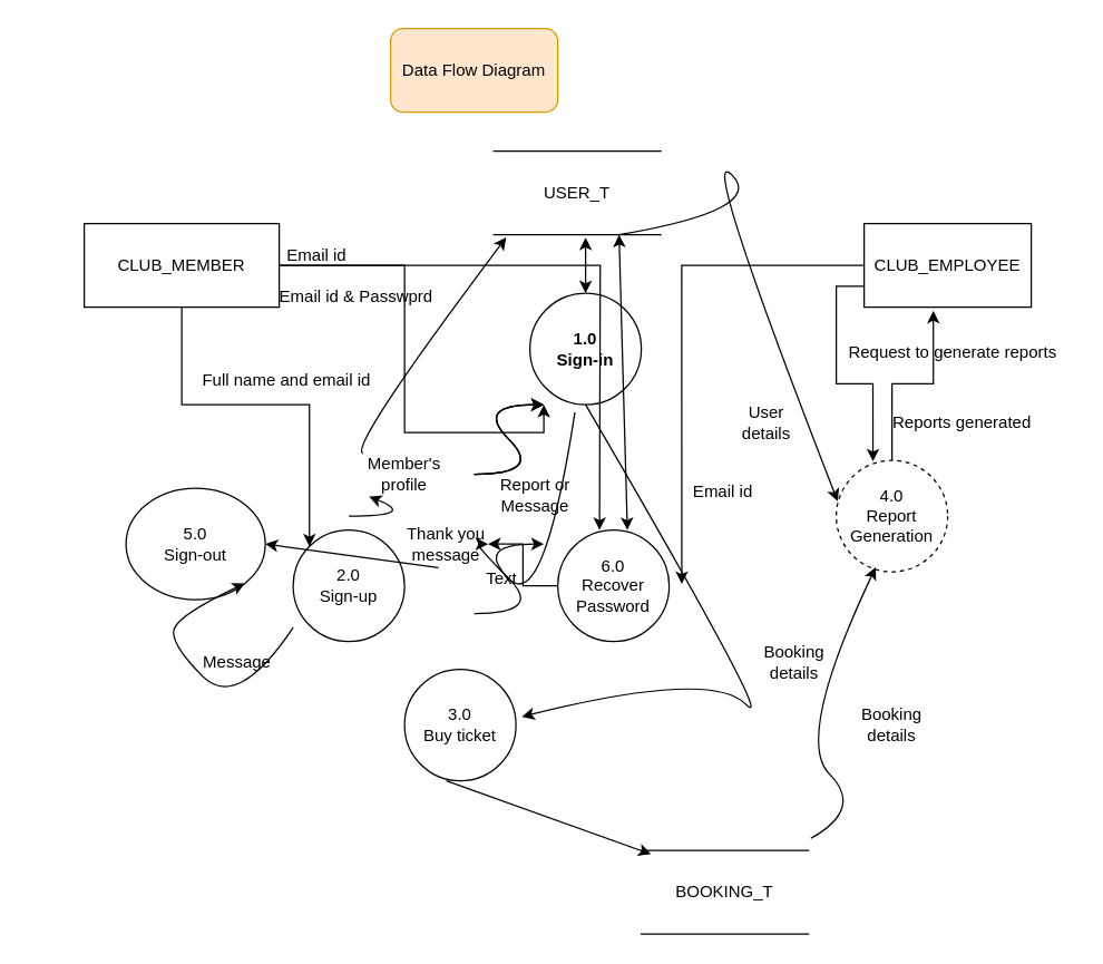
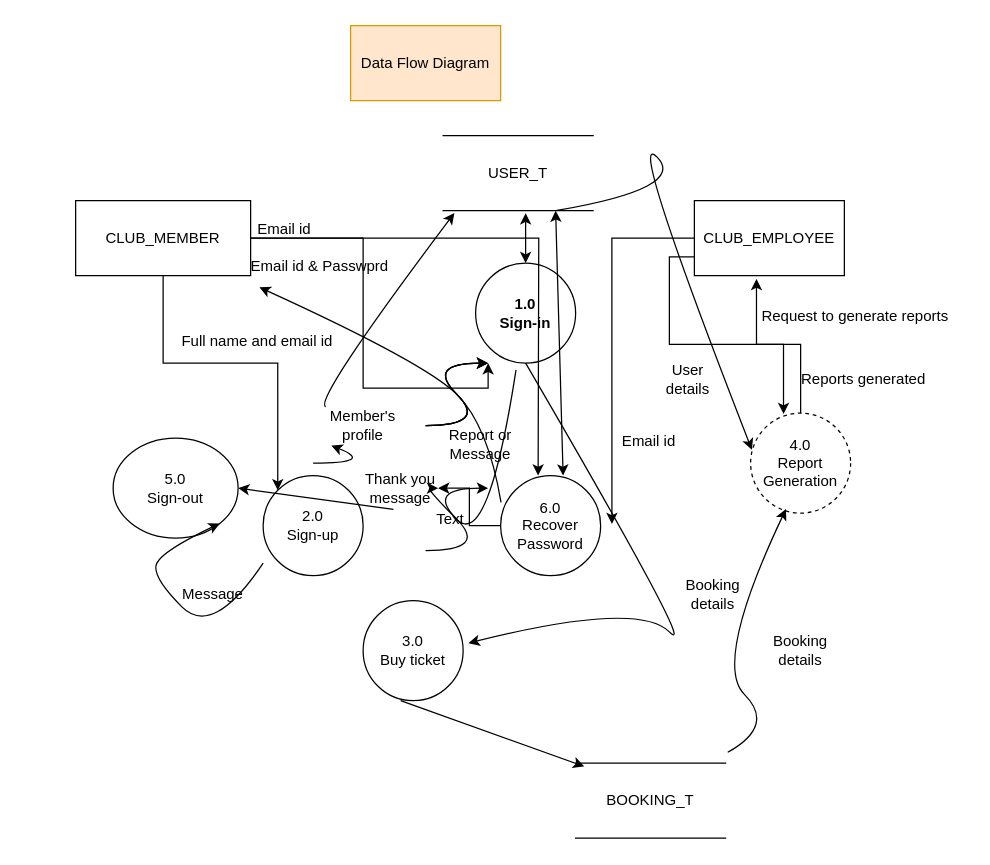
  <mxCell id="0" />
  <mxCell id="1" parent="0" />
  <mxCell id="2" value="&lt;b&gt;1.0&lt;/b&gt;&lt;div&gt;&lt;b&gt;Sign-in&lt;/b&gt;&lt;/div&gt;" style="ellipse;whiteSpace=wrap;html=1;aspect=fixed;" parent="1" vertex="1"><mxGeometry x="380" y="210" width="80" height="80" as="geometry" /></mxCell>
  <mxCell id="3" value="2.0&lt;div&gt;Sign-up&lt;/div&gt;" style="ellipse;whiteSpace=wrap;html=1;aspect=fixed;" parent="1" vertex="1"><mxGeometry x="210" y="380" width="80" height="80" as="geometry" /></mxCell>
  <mxCell id="4" value="3.0&lt;div&gt;Buy ticket&lt;/div&gt;" style="ellipse;whiteSpace=wrap;html=1;aspect=fixed;" parent="1" vertex="1"><mxGeometry x="290" y="480" width="80" height="80" as="geometry" /></mxCell>
  <mxCell id="5" value="4.0&lt;div&gt;Report Generation&lt;/div&gt;" style="ellipse;whiteSpace=wrap;html=1;aspect=fixed;dashed=1;" parent="1" vertex="1"><mxGeometry x="600" y="330" width="80" height="80" as="geometry" /></mxCell>
  <mxCell id="6" value="5.0&lt;div&gt;Sign-out&lt;/div&gt;" style="ellipse;whiteSpace=wrap;html=1;aspect=fixed;" parent="1" vertex="1"><mxGeometry x="90" y="350" width="100" height="80" as="geometry" /></mxCell>
- <mxCell id="7" value="Data Flow Diagram" style="whiteSpace=wrap;html=1;fillColor=#ffe6cc;strokeColor=#d79b00;rounded=1;" parent="1" vertex="1"><mxGeometry x="280" y="20" width="120" height="60" as="geometry" /></mxCell>
+ <mxCell id="7" value="Data Flow Diagram" style="rounded=0;whiteSpace=wrap;html=1;fillColor=#ffe6cc;strokeColor=#d79b00;" parent="1" vertex="1"><mxGeometry x="280" y="20" width="120" height="60" as="geometry" /></mxCell>
  <mxCell id="8" style="edgeStyle=orthogonalEdgeStyle;rounded=0;orthogonalLoop=1;jettySize=auto;html=1;exitX=0.5;exitY=1;exitDx=0;exitDy=0;entryX=0;entryY=0;entryDx=0;entryDy=0;" parent="1" source="10" target="3" edge="1"><mxGeometry relative="1" as="geometry"><Array as="points"><mxPoint x="140" y="290" /><mxPoint x="302" y="290" /></Array></mxGeometry></mxCell>
  <mxCell id="9" style="edgeStyle=orthogonalEdgeStyle;rounded=0;orthogonalLoop=1;jettySize=auto;html=1;" parent="1" source="10" edge="1"><mxGeometry relative="1" as="geometry"><mxPoint x="430" y="380" as="targetPoint" /></mxGeometry></mxCell>
  <mxCell id="10" value="CLUB_MEMBER" style="rounded=0;whiteSpace=wrap;html=1;" parent="1" vertex="1"><mxGeometry y="160" width="140" height="60" as="geometry" x="60" /></mxCell>
- <mxCell id="11" value="CLUB_EMPLOYEE" style="rounded=0;whiteSpace=wrap;html=1;" parent="1" vertex="1"><mxGeometry x="620" y="160" width="120" height="60" as="geometry" /></mxCell>
+ <mxCell id="11" value="CLUB_EMPLOYEE" style="rounded=0;whiteSpace=wrap;html=1;" parent="1" vertex="1"><mxGeometry x="555" y="160" width="120" height="60" as="geometry" /></mxCell>
  <mxCell id="12" style="edgeStyle=orthogonalEdgeStyle;rounded=0;orthogonalLoop=1;jettySize=auto;html=1;exitX=1;exitY=0.5;exitDx=0;exitDy=0;entryX=0.125;entryY=1;entryDx=0;entryDy=0;entryPerimeter=0;" parent="1" source="10" target="2" edge="1"><mxGeometry relative="1" as="geometry" /></mxCell>
  <mxCell id="13" value="Email id &amp;amp; Passwprd" style="text;html=1;align=center;verticalAlign=middle;resizable=0;points=[];autosize=1;strokeColor=none;fillColor=none;" parent="1" vertex="1"><mxGeometry x="190" y="198" width="130" height="30" as="geometry" /></mxCell>
  <mxCell id="14" value="USER_T" style="shape=partialRectangle;whiteSpace=wrap;html=1;left=0;right=0;fillColor=none;" parent="1" vertex="1"><mxGeometry x="354" y="108" width="120" height="60" as="geometry" /></mxCell>
  <mxCell id="15" value="" style="endArrow=classic;startArrow=classic;html=1;rounded=0;exitX=0.5;exitY=0;exitDx=0;exitDy=0;" parent="1" source="2" edge="1"><mxGeometry width="50" height="50" relative="1" as="geometry"><mxPoint x="370" y="220" as="sourcePoint" /><mxPoint x="420" y="170" as="targetPoint" /></mxGeometry></mxCell>
  <mxCell id="16" value="&amp;nbsp; &amp;nbsp; &amp;nbsp; &amp;nbsp; &amp;nbsp; &amp;nbsp; &amp;nbsp; &amp;nbsp; &amp;nbsp; &amp;nbsp; &amp;nbsp; &amp;nbsp; &amp;nbsp; &amp;nbsp; &amp;nbsp; &amp;nbsp; &amp;nbsp; Full name and email id&amp;nbsp;" style="text;html=1;align=center;verticalAlign=middle;resizable=0;points=[];autosize=1;strokeColor=none;fillColor=none;" parent="1" vertex="1"><mxGeometry x="20" y="258" width="260" height="30" as="geometry" /></mxCell>
  <mxCell id="17" style="edgeStyle=orthogonalEdgeStyle;rounded=0;orthogonalLoop=1;jettySize=auto;html=1;exitX=0;exitY=0.75;exitDx=0;exitDy=0;entryX=0.329;entryY=0.008;entryDx=0;entryDy=0;entryPerimeter=0;" parent="1" source="11" target="5" edge="1"><mxGeometry relative="1" as="geometry" /></mxCell>
  <mxCell id="18" value="&amp;nbsp; &amp;nbsp; &amp;nbsp; &amp;nbsp; &amp;nbsp; &amp;nbsp; &amp;nbsp; &amp;nbsp; &amp;nbsp; &amp;nbsp; &amp;nbsp; &amp;nbsp; &amp;nbsp; &amp;nbsp; &amp;nbsp; &amp;nbsp; &amp;nbsp; &amp;nbsp; &amp;nbsp; &amp;nbsp; &amp;nbsp; &amp;nbsp; Request to generate reports" style="text;html=1;align=center;verticalAlign=middle;resizable=0;points=[];autosize=1;strokeColor=none;fillColor=none;" parent="1" vertex="1"><mxGeometry x="450" y="238" width="320" height="30" as="geometry" /></mxCell>
  <mxCell id="19" style="edgeStyle=orthogonalEdgeStyle;rounded=0;orthogonalLoop=1;jettySize=auto;html=1;entryX=0.414;entryY=1.044;entryDx=0;entryDy=0;entryPerimeter=0;" parent="1" source="5" target="11" edge="1"><mxGeometry relative="1" as="geometry" /></mxCell>
  <mxCell id="20" value="&amp;nbsp; &amp;nbsp; &amp;nbsp; &amp;nbsp; &amp;nbsp; &amp;nbsp; &amp;nbsp; &amp;nbsp; &amp;nbsp; &amp;nbsp; &amp;nbsp; &amp;nbsp; Reports generated" style="text;html=1;align=center;verticalAlign=middle;resizable=0;points=[];autosize=1;strokeColor=none;fillColor=none;" parent="1" vertex="1"><mxGeometry x="550" y="288" width="200" height="30" as="geometry" /></mxCell>
  <mxCell id="21" value="" style="edgeStyle=orthogonalEdgeStyle;rounded=0;orthogonalLoop=1;jettySize=auto;html=1;" edge="1" parent="1" source="22" target="37"><mxGeometry relative="1" as="geometry" /></mxCell>
  <mxCell id="22" value="6.0&lt;div&gt;Recover Password&lt;/div&gt;" style="ellipse;whiteSpace=wrap;html=1;aspect=fixed;" parent="1" vertex="1"><mxGeometry x="400" y="380" width="80" height="80" as="geometry" /></mxCell>
  <mxCell id="23" style="edgeStyle=orthogonalEdgeStyle;rounded=0;orthogonalLoop=1;jettySize=auto;html=1;entryX=1.113;entryY=0.483;entryDx=0;entryDy=0;entryPerimeter=0;" parent="1" source="11" target="22" edge="1"><mxGeometry relative="1" as="geometry" /></mxCell>
  <mxCell id="24" value="&amp;nbsp; &amp;nbsp; &amp;nbsp;Email id" style="text;html=1;align=center;verticalAlign=middle;resizable=0;points=[];autosize=1;strokeColor=none;fillColor=none;" parent="1" vertex="1"><mxGeometry x="470" y="338" width="80" height="30" as="geometry" /></mxCell>
  <mxCell id="25" value="&amp;nbsp; &amp;nbsp; Email id" style="text;html=1;align=center;verticalAlign=middle;resizable=0;points=[];autosize=1;strokeColor=none;fillColor=none;" parent="1" vertex="1"><mxGeometry x="180" y="168" width="80" height="30" as="geometry" /></mxCell>
  <mxCell id="26" value="" style="endArrow=classic;startArrow=classic;html=1;rounded=0;entryX=0.75;entryY=1;entryDx=0;entryDy=0;" parent="1" target="14" edge="1"><mxGeometry width="50" height="50" relative="1" as="geometry"><mxPoint x="450" y="380" as="sourcePoint" /><mxPoint x="500" y="330" as="targetPoint" /></mxGeometry></mxCell>
+ <mxCell id="27" value="" style="curved=1;endArrow=classic;html=1;rounded=0;exitX=0.004;exitY=0.267;exitDx=0;exitDy=0;exitPerimeter=0;entryX=0.131;entryY=1.044;entryDx=0;entryDy=0;entryPerimeter=0;" parent="1" source="22" target="13" edge="1"><mxGeometry width="50" height="50" relative="1" as="geometry"><mxPoint x="340" y="340" as="sourcePoint" /><mxPoint x="390" y="290" as="targetPoint" /><Array as="points"><mxPoint x="390" y="340" /><mxPoint x="340" y="290" /></Array></mxGeometry></mxCell>
  <mxCell id="28" value="Report or Message" style="text;html=1;align=center;verticalAlign=middle;whiteSpace=wrap;rounded=0;" parent="1" vertex="1"><mxGeometry x="354" y="340" width="60" height="30" as="geometry" /></mxCell>
  <mxCell id="29" value="" style="curved=1;endArrow=classic;html=1;rounded=0;entryX=0.075;entryY=1.033;entryDx=0;entryDy=0;entryPerimeter=0;" parent="1" target="14" edge="1" source="31"><mxGeometry width="50" height="50" relative="1" as="geometry"><mxPoint x="250" y="370" as="sourcePoint" /><mxPoint x="276.84" y="256" as="targetPoint" /><Array as="points"><mxPoint x="250" y="320" /></Array></mxGeometry></mxCell>
  <mxCell id="30" value="" style="curved=1;endArrow=classic;html=1;rounded=0;entryX=0.075;entryY=1.033;entryDx=0;entryDy=0;entryPerimeter=0;" edge="1" parent="1" target="31"><mxGeometry width="50" height="50" relative="1" as="geometry"><mxPoint x="250" y="370" as="sourcePoint" /><mxPoint x="363" y="170" as="targetPoint" /><Array as="points"><mxPoint x="300" y="370" /></Array></mxGeometry></mxCell>
  <mxCell id="31" value="Member's profile" style="text;html=1;align=center;verticalAlign=middle;whiteSpace=wrap;rounded=0;" vertex="1" parent="1"><mxGeometry x="260" y="325" width="60" height="30" as="geometry" /></mxCell>
  <mxCell id="32" value="" style="curved=1;endArrow=classic;html=1;rounded=0;" edge="1" parent="1"><mxGeometry width="50" height="50" relative="1" as="geometry"><mxPoint x="340" y="340" as="sourcePoint" /><mxPoint x="390" y="290" as="targetPoint" /><Array as="points"><mxPoint x="390" y="340" /><mxPoint x="340" y="290" /></Array></mxGeometry></mxCell>
  <mxCell id="33" value="" style="curved=1;endArrow=classic;html=1;rounded=0;" edge="1" parent="1"><mxGeometry width="50" height="50" relative="1" as="geometry"><mxPoint x="340" y="340" as="sourcePoint" /><mxPoint x="390" y="290" as="targetPoint" /><Array as="points"><mxPoint x="390" y="340" /><mxPoint x="340" y="290" /></Array></mxGeometry></mxCell>
  <mxCell id="34" value="" style="curved=1;endArrow=classic;html=1;rounded=0;exitX=0;exitY=0.875;exitDx=0;exitDy=0;exitPerimeter=0;entryX=1;entryY=1;entryDx=0;entryDy=0;" edge="1" parent="1" source="3" target="6"><mxGeometry width="50" height="50" relative="1" as="geometry"><mxPoint x="120" y="510" as="sourcePoint" /><mxPoint x="170" y="460" as="targetPoint" /><Array as="points"><mxPoint x="170" y="510" /><mxPoint x="120" y="460" /><mxPoint x="130" y="440" /></Array></mxGeometry></mxCell>
  <mxCell id="35" value="" style="curved=1;endArrow=classic;html=1;rounded=0;exitX=0.404;exitY=1.067;exitDx=0;exitDy=0;exitPerimeter=0;entryX=1;entryY=0.5;entryDx=0;entryDy=0;" edge="1" parent="1" source="37" target="6"><mxGeometry width="50" height="50" relative="1" as="geometry"><mxPoint x="340" y="440" as="sourcePoint" /><mxPoint x="390" y="390" as="targetPoint" /><Array as="points" /></mxGeometry></mxCell>
  <mxCell id="36" value="" style="curved=1;endArrow=classic;html=1;rounded=0;exitX=0.404;exitY=1.067;exitDx=0;exitDy=0;exitPerimeter=0;entryX=1;entryY=0.5;entryDx=0;entryDy=0;" edge="1" parent="1" source="2" target="37"><mxGeometry width="50" height="50" relative="1" as="geometry"><mxPoint x="412" y="295" as="sourcePoint" /><mxPoint x="170" y="390" as="targetPoint" /><Array as="points"><mxPoint x="390" y="440" /><mxPoint x="340" y="390" /></Array></mxGeometry></mxCell>
  <mxCell id="37" value="Thank you message" style="text;html=1;align=center;verticalAlign=middle;whiteSpace=wrap;rounded=0;" vertex="1" parent="1"><mxGeometry x="290" y="375" width="60" height="30" as="geometry" /></mxCell>
  <mxCell id="38" value="Message" style="text;html=1;align=center;verticalAlign=middle;whiteSpace=wrap;rounded=0;" vertex="1" parent="1"><mxGeometry x="140" y="460" width="60" height="30" as="geometry" /></mxCell>
  <mxCell id="39" value="" style="curved=1;endArrow=classic;html=1;rounded=0;" edge="1" parent="1"><mxGeometry width="50" height="50" relative="1" as="geometry"><mxPoint x="340" y="440" as="sourcePoint" /><mxPoint x="390" y="390" as="targetPoint" /><Array as="points"><mxPoint x="390" y="440" /><mxPoint x="340" y="390" /></Array></mxGeometry></mxCell>
  <mxCell id="40" value="" style="curved=1;endArrow=classic;html=1;rounded=0;exitX=0.5;exitY=1;exitDx=0;exitDy=0;entryX=1.054;entryY=0.425;entryDx=0;entryDy=0;entryPerimeter=0;" edge="1" parent="1" source="2" target="4"><mxGeometry width="50" height="50" relative="1" as="geometry"><mxPoint x="510" y="530" as="sourcePoint" /><mxPoint x="560" y="480" as="targetPoint" /><Array as="points"><mxPoint x="560" y="530" /><mxPoint x="510" y="480" /></Array></mxGeometry></mxCell>
  <mxCell id="41" value="Text" style="text;html=1;align=center;verticalAlign=middle;whiteSpace=wrap;rounded=0;" vertex="1" parent="1"><mxGeometry x="330" y="400" width="60" height="30" as="geometry" /></mxCell>
  <mxCell id="42" value="Booking details" style="text;html=1;align=center;verticalAlign=middle;whiteSpace=wrap;rounded=0;" vertex="1" parent="1"><mxGeometry x="540" y="460" width="60" height="30" as="geometry" /></mxCell>
  <mxCell id="43" value="BOOKING_T" style="shape=partialRectangle;whiteSpace=wrap;html=1;left=0;right=0;fillColor=none;" vertex="1" parent="1"><mxGeometry x="460" y="610" width="120" height="60" as="geometry" /></mxCell>
  <mxCell id="44" value="" style="endArrow=classic;html=1;rounded=0;entryX=0.058;entryY=0.044;entryDx=0;entryDy=0;entryPerimeter=0;" edge="1" parent="1" target="43"><mxGeometry width="50" height="50" relative="1" as="geometry"><mxPoint x="320" y="560" as="sourcePoint" /><mxPoint x="360" y="600" as="targetPoint" /></mxGeometry></mxCell>
  <mxCell id="45" value="" style="curved=1;endArrow=classic;html=1;rounded=0;" edge="1" parent="1"><mxGeometry width="50" height="50" relative="1" as="geometry"><mxPoint x="340" y="340" as="sourcePoint" /><mxPoint x="390" y="290" as="targetPoint" /><Array as="points"><mxPoint x="390" y="340" /><mxPoint x="340" y="290" /></Array></mxGeometry></mxCell>
  <mxCell id="46" value="" style="curved=1;endArrow=classic;html=1;rounded=0;exitX=0.75;exitY=1;exitDx=0;exitDy=0;entryX=0.013;entryY=0.367;entryDx=0;entryDy=0;entryPerimeter=0;" edge="1" parent="1" source="14" target="5"><mxGeometry width="50" height="50" relative="1" as="geometry"><mxPoint x="500" y="150" as="sourcePoint" /><mxPoint x="550" y="100" as="targetPoint" /><Array as="points"><mxPoint x="550" y="150" /><mxPoint x="500" y="100" /></Array></mxGeometry></mxCell>
  <mxCell id="47" value="" style="curved=1;endArrow=classic;html=1;rounded=0;entryX=0.354;entryY=0.958;entryDx=0;entryDy=0;entryPerimeter=0;exitX=1.014;exitY=-0.144;exitDx=0;exitDy=0;exitPerimeter=0;" edge="1" parent="1" source="43" target="5"><mxGeometry width="50" height="50" relative="1" as="geometry"><mxPoint x="570" y="580" as="sourcePoint" /><mxPoint x="620" y="530" as="targetPoint" /><Array as="points"><mxPoint x="620" y="580" /><mxPoint x="570" y="530" /></Array></mxGeometry></mxCell>
  <mxCell id="48" value="Booking details" style="text;html=1;align=center;verticalAlign=middle;whiteSpace=wrap;rounded=0;" vertex="1" parent="1"><mxGeometry x="610" y="505" width="60" height="30" as="geometry" /></mxCell>
  <mxCell id="49" value="User details" style="text;html=1;align=center;verticalAlign=middle;whiteSpace=wrap;rounded=0;" vertex="1" parent="1"><mxGeometry x="520" y="288" width="60" height="30" as="geometry" /></mxCell>
